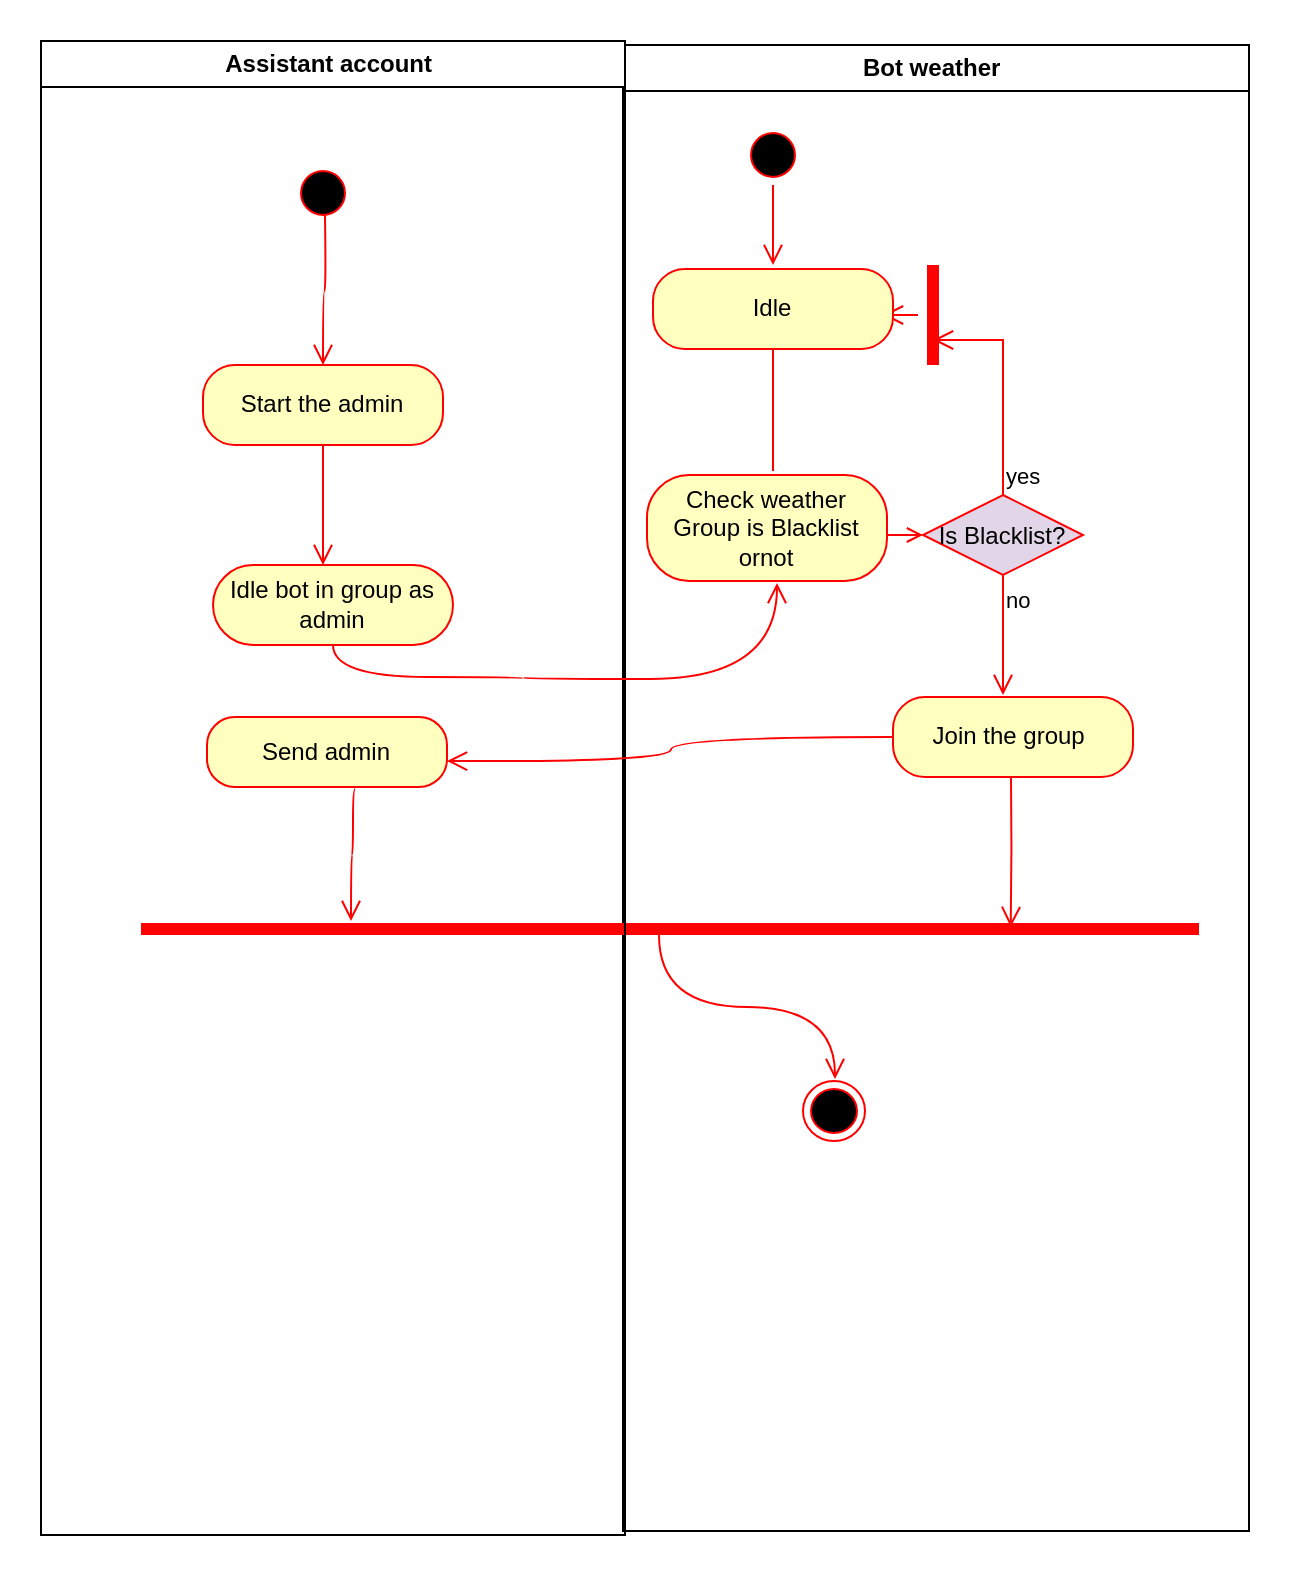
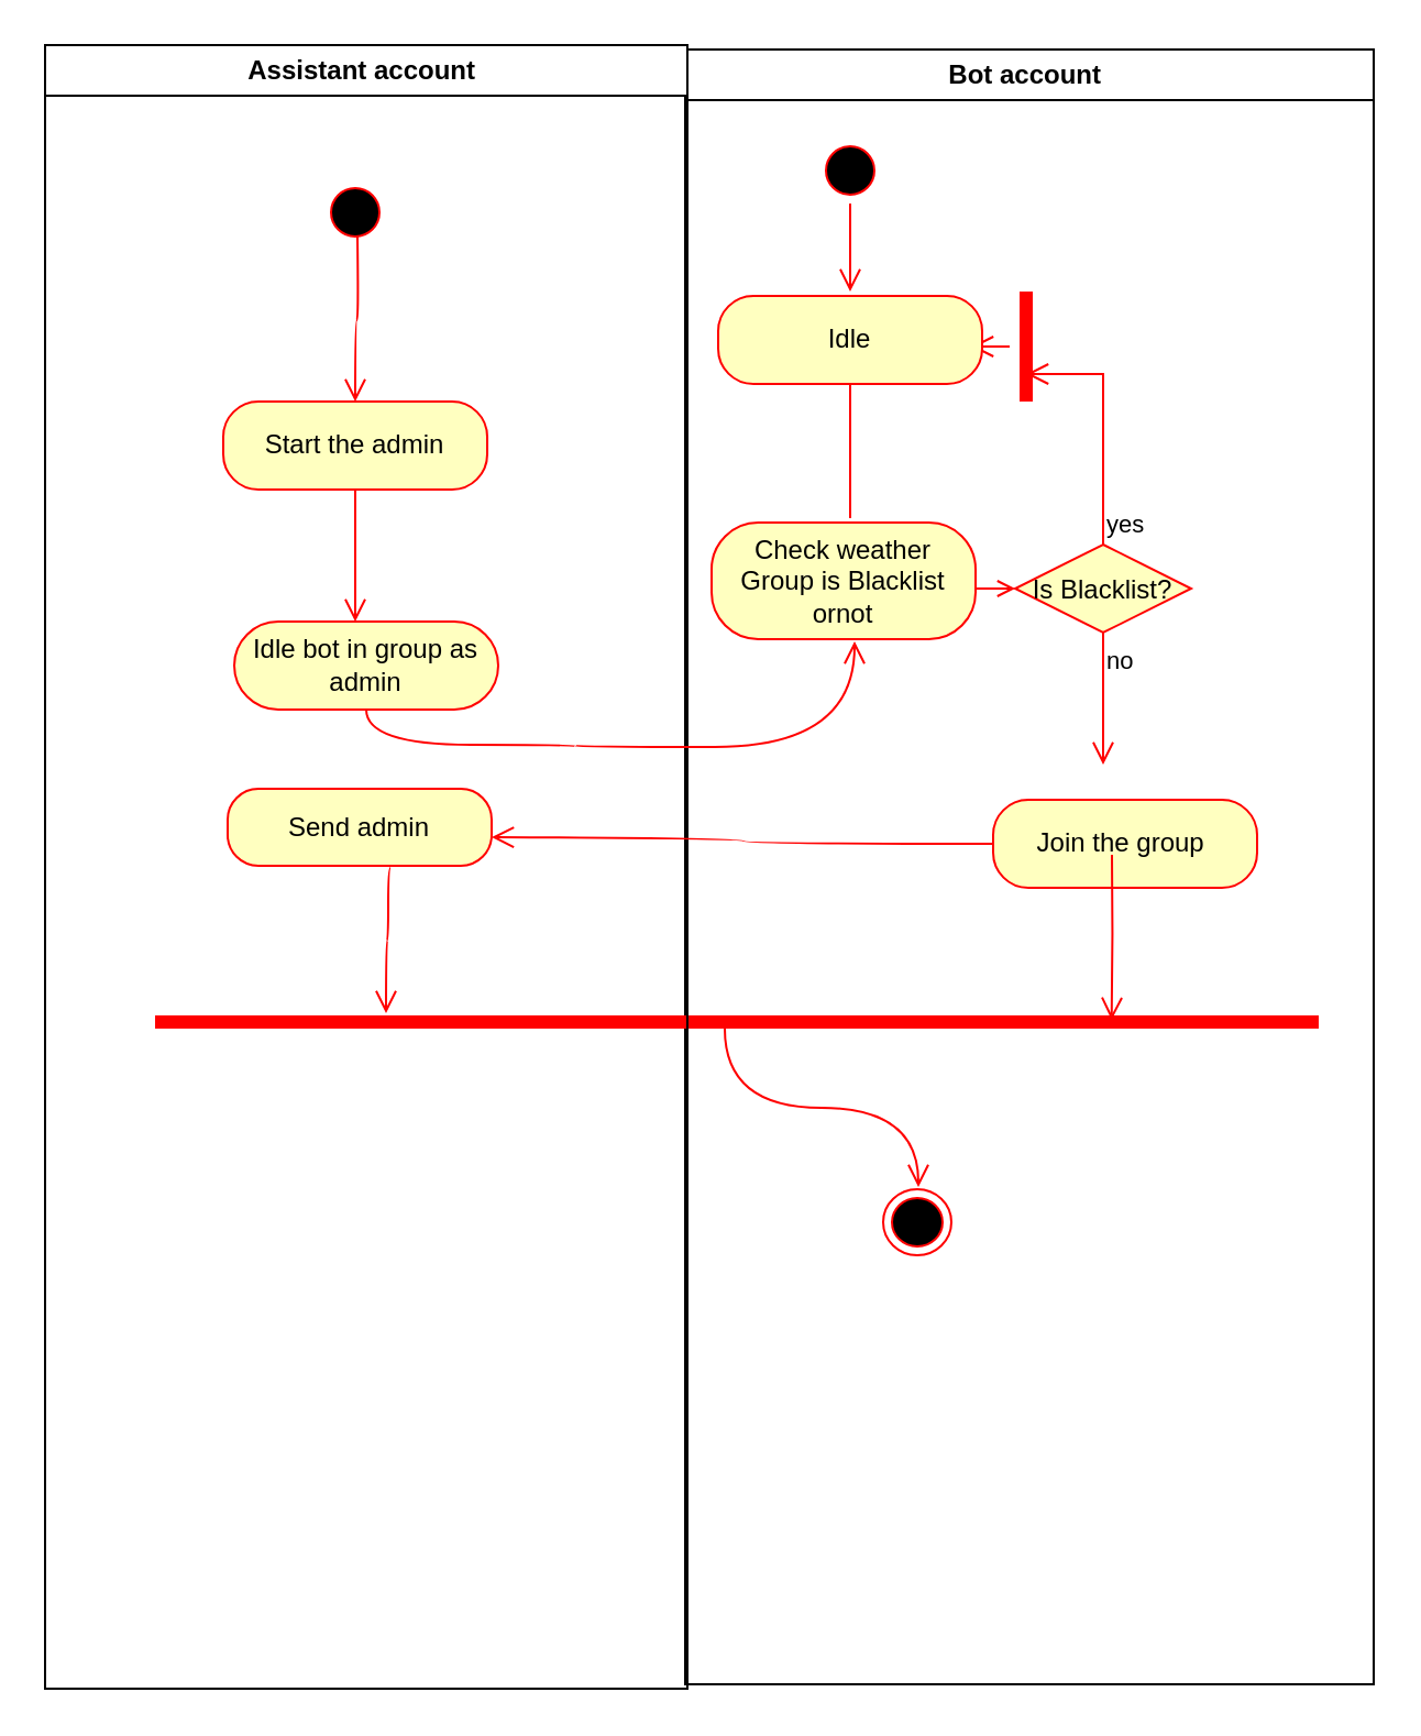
  <mxCell id="0" />
  <mxCell id="1" parent="0" />
- <mxCell id="2" value="Bot weather " style="swimlane;whiteSpace=wrap;hachureGap=4;" parent="1" vertex="1"><mxGeometry x="311" y="22" width="313" height="743" as="geometry" /></mxCell>
+ <mxCell id="2" value="Bot account " style="swimlane;whiteSpace=wrap;hachureGap=4;" parent="1" vertex="1"><mxGeometry x="311" y="22" width="313" height="743" as="geometry" /></mxCell>
  <mxCell id="3" value="" style="ellipse;shape=startState;fillColor=#000000;strokeColor=#ff0000;hachureGap=4;" parent="2" vertex="1"><mxGeometry x="60" y="40" width="30" height="30" as="geometry" /></mxCell>
  <mxCell id="4" value="" style="edgeStyle=elbowEdgeStyle;elbow=horizontal;verticalAlign=bottom;endArrow=open;endSize=8;strokeColor=#FF0000;endFill=1;rounded=0" parent="2" source="3" edge="1"><mxGeometry x="40" y="20" as="geometry"><mxPoint x="75" y="110" as="targetPoint" /></mxGeometry></mxCell>
- <mxCell id="5" value="Is Blacklist?" style="rhombus;fillColor=#e1d5e7;strokeColor=#ff0000;hachureGap=4;" parent="2" vertex="1"><mxGeometry x="150" y="225" width="80" height="40" as="geometry" /></mxCell>
+ <mxCell id="5" value="Is Blacklist?" style="rhombus;fillColor=#ffffc0;strokeColor=#ff0000;hachureGap=4;" parent="2" vertex="1"><mxGeometry x="150" y="225" width="80" height="40" as="geometry" /></mxCell>
  <mxCell id="6" value="yes" style="edgeStyle=elbowEdgeStyle;elbow=horizontal;align=left;verticalAlign=bottom;endArrow=open;endSize=8;strokeColor=#FF0000;exitX=0.5;exitY=0;endFill=1;rounded=0;entryX=0.75;entryY=0.5;entryPerimeter=0" parent="2" source="5" target="9" edge="1"><mxGeometry x="-1" relative="1" as="geometry"><mxPoint x="160" y="150" as="targetPoint" /><Array as="points"><mxPoint x="190" y="180" /></Array></mxGeometry></mxCell>
  <mxCell id="7" value="no" style="edgeStyle=elbowEdgeStyle;elbow=horizontal;align=left;verticalAlign=top;endArrow=open;endSize=8;strokeColor=#FF0000;endFill=1;rounded=0" parent="2" source="5" edge="1"><mxGeometry x="-1" relative="1" as="geometry"><mxPoint x="190" y="325" as="targetPoint" /><Array as="points"><mxPoint x="190" y="303" /></Array></mxGeometry></mxCell>
  <mxCell id="8" value="" style="endArrow=open;strokeColor=#FF0000;endFill=1;rounded=0" parent="2" target="5" edge="1"><mxGeometry relative="1" as="geometry"><mxPoint x="130" y="245" as="sourcePoint" /></mxGeometry></mxCell>
  <mxCell id="9" value="" style="shape=line;strokeWidth=6;strokeColor=#ff0000;rotation=90;hachureGap=4;" parent="2" vertex="1"><mxGeometry x="130" y="127.5" width="50" height="15" as="geometry" /></mxCell>
  <mxCell id="10" value="" style="edgeStyle=elbowEdgeStyle;elbow=horizontal;verticalAlign=bottom;endArrow=open;endSize=8;strokeColor=#FF0000;endFill=1;rounded=0" parent="2" source="9" edge="1"><mxGeometry x="130" y="90" as="geometry"><mxPoint x="130" y="135" as="targetPoint" /></mxGeometry></mxCell>
  <mxCell id="11" value="Idle" style="rounded=1;whiteSpace=wrap;html=1;arcSize=40;fontColor=#000000;fillColor=#ffffc0;strokeColor=#ff0000;hachureGap=4;" vertex="1" parent="2"><mxGeometry x="15" y="112" width="120" height="40" as="geometry" /></mxCell>
- <mxCell id="12" value="Join the group&amp;nbsp;" style="rounded=1;whiteSpace=wrap;html=1;arcSize=40;fontColor=#000000;fillColor=#ffffc0;strokeColor=#ff0000;hachureGap=4;" vertex="1" parent="2"><mxGeometry x="135" y="326" width="120" height="40" as="geometry" /></mxCell>
+ <mxCell id="12" value="Join the group&amp;nbsp;" style="rounded=1;whiteSpace=wrap;html=1;arcSize=40;fontColor=#000000;fillColor=#ffffc0;strokeColor=#ff0000;hachureGap=4;" vertex="1" parent="2"><mxGeometry x="140" y="341" width="120" height="40" as="geometry" /></mxCell>
  <mxCell id="13" value="" style="edgeStyle=orthogonalEdgeStyle;html=1;verticalAlign=bottom;endArrow=open;endSize=8;strokeColor=#ff0000;rounded=0;sourcePerimeterSpacing=8;targetPerimeterSpacing=8;curved=1;entryX=0.822;entryY=0.4;entryDx=0;entryDy=0;entryPerimeter=0;" edge="1" parent="2" target="15"><mxGeometry relative="1" as="geometry"><mxPoint x="195" y="426" as="targetPoint" /><mxPoint x="194" y="366" as="sourcePoint" /></mxGeometry></mxCell>
  <mxCell id="14" value="" style="ellipse;html=1;shape=endState;fillColor=#000000;strokeColor=#ff0000;hachureGap=4;" vertex="1" parent="2"><mxGeometry x="90" y="518" width="31" height="30" as="geometry" /></mxCell>
  <mxCell id="15" value="" style="shape=line;html=1;strokeWidth=6;strokeColor=#ff0000;hachureGap=4;" vertex="1" parent="2"><mxGeometry x="-241" y="437" width="529" height="10" as="geometry" /></mxCell>
  <mxCell id="16" value="" style="edgeStyle=orthogonalEdgeStyle;html=1;verticalAlign=bottom;endArrow=open;endSize=8;strokeColor=#ff0000;rounded=0;sourcePerimeterSpacing=8;targetPerimeterSpacing=8;curved=1;" edge="1" parent="2"><mxGeometry relative="1" as="geometry"><mxPoint x="106" y="517" as="targetPoint" /><mxPoint x="18" y="445" as="sourcePoint" /><Array as="points"><mxPoint x="18" y="481" /><mxPoint x="106" y="481" /></Array></mxGeometry></mxCell>
  <mxCell id="17" value="Check weather&lt;br&gt;Group is Blacklist ornot" style="rounded=1;whiteSpace=wrap;html=1;arcSize=40;fontColor=#000000;fillColor=#ffffc0;strokeColor=#ff0000;hachureGap=4;" vertex="1" parent="2"><mxGeometry x="12" y="215" width="120" height="53" as="geometry" /></mxCell>
  <mxCell id="18" value="" style="edgeStyle=orthogonalEdgeStyle;html=1;verticalAlign=bottom;endArrow=none;strokeColor=#ff0000;rounded=0;sourcePerimeterSpacing=8;curved=1;exitX=0.5;exitY=1;exitDx=0;exitDy=0;" edge="1" parent="2" source="11"><mxGeometry relative="1" as="geometry"><mxPoint x="75" y="213" as="targetPoint" /><mxPoint x="384" y="127" as="sourcePoint" /></mxGeometry></mxCell>
  <mxCell id="19" value="Assistant account " style="swimlane;whiteSpace=wrap;hachureGap=4;" parent="1" vertex="1"><mxGeometry x="20" y="20" width="292" height="747" as="geometry" /></mxCell>
  <mxCell id="20" value="" style="ellipse;html=1;shape=startState;fillColor=#000000;strokeColor=#ff0000;hachureGap=4;" vertex="1" parent="19"><mxGeometry x="126" y="61" width="30" height="30" as="geometry" /></mxCell>
  <mxCell id="21" value="" style="edgeStyle=orthogonalEdgeStyle;html=1;verticalAlign=bottom;endArrow=open;endSize=8;strokeColor=#ff0000;rounded=0;sourcePerimeterSpacing=8;targetPerimeterSpacing=8;curved=1;entryX=0.5;entryY=0;entryDx=0;entryDy=0;" edge="1" parent="19" target="22"><mxGeometry relative="1" as="geometry"><mxPoint x="141" y="151" as="targetPoint" /><mxPoint x="142" y="87" as="sourcePoint" /></mxGeometry></mxCell>
  <mxCell id="22" value="Start the admin" style="rounded=1;whiteSpace=wrap;html=1;arcSize=40;fontColor=#000000;fillColor=#ffffc0;strokeColor=#ff0000;hachureGap=4;" vertex="1" parent="19"><mxGeometry x="81" y="162" width="120" height="40" as="geometry" /></mxCell>
  <mxCell id="23" value="" style="edgeStyle=orthogonalEdgeStyle;html=1;verticalAlign=bottom;endArrow=open;endSize=8;strokeColor=#ff0000;rounded=0;sourcePerimeterSpacing=8;targetPerimeterSpacing=8;curved=1;exitX=0.5;exitY=1;exitDx=0;exitDy=0;" edge="1" source="22" parent="19"><mxGeometry relative="1" as="geometry"><mxPoint x="141" y="262" as="targetPoint" /></mxGeometry></mxCell>
  <mxCell id="24" value="Idle bot in group as admin" style="rounded=1;whiteSpace=wrap;html=1;arcSize=50;fontColor=#000000;fillColor=#ffffc0;strokeColor=#ff0000;hachureGap=4;" vertex="1" parent="19"><mxGeometry x="86" y="262" width="120" height="40" as="geometry" /></mxCell>
  <mxCell id="25" value="Send admin" style="rounded=1;whiteSpace=wrap;html=1;arcSize=40;fontColor=#000000;fillColor=#ffffc0;strokeColor=#ff0000;hachureGap=4;" vertex="1" parent="19"><mxGeometry x="83" y="338" width="120" height="35" as="geometry" /></mxCell>
  <mxCell id="26" value="" style="edgeStyle=orthogonalEdgeStyle;html=1;verticalAlign=bottom;endArrow=open;endSize=8;strokeColor=#ff0000;rounded=0;sourcePerimeterSpacing=8;targetPerimeterSpacing=8;curved=1;exitX=0;exitY=0.5;exitDx=0;exitDy=0;" edge="1" source="12" parent="19"><mxGeometry relative="1" as="geometry"><mxPoint x="203" y="360" as="targetPoint" /><mxPoint x="387" y="367" as="sourcePoint" /></mxGeometry></mxCell>
  <mxCell id="27" value="" style="edgeStyle=orthogonalEdgeStyle;html=1;verticalAlign=bottom;endArrow=open;endSize=8;strokeColor=#ff0000;rounded=0;sourcePerimeterSpacing=8;targetPerimeterSpacing=8;curved=1;" edge="1" parent="19"><mxGeometry relative="1" as="geometry"><mxPoint x="155" y="440" as="targetPoint" /><mxPoint x="157" y="374" as="sourcePoint" /><Array as="points"><mxPoint x="156" y="374" /><mxPoint x="156" y="407" /><mxPoint x="155" y="407" /></Array></mxGeometry></mxCell>
  <mxCell id="28" value="" style="edgeStyle=orthogonalEdgeStyle;html=1;verticalAlign=bottom;endArrow=open;endSize=8;strokeColor=#ff0000;rounded=0;sourcePerimeterSpacing=8;targetPerimeterSpacing=8;curved=1;exitX=0.5;exitY=1;exitDx=0;exitDy=0;" edge="1" source="24" parent="1"><mxGeometry relative="1" as="geometry"><mxPoint x="388" y="291" as="targetPoint" /><Array as="points"><mxPoint x="166" y="338" /><mxPoint x="261" y="338" /><mxPoint x="388" y="339" /></Array></mxGeometry></mxCell>
